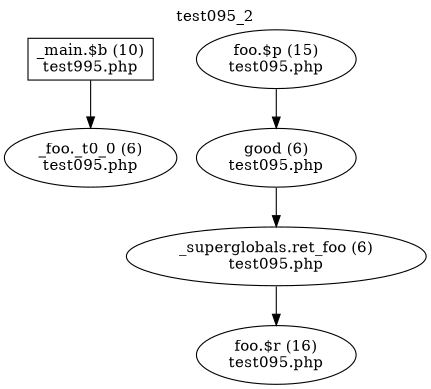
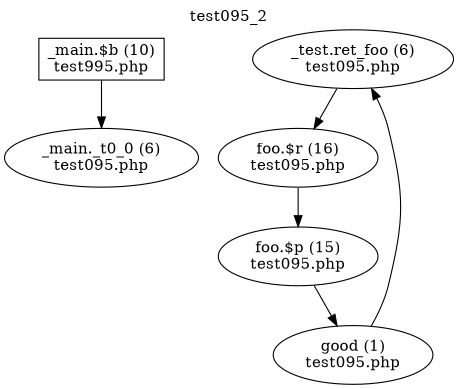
  digraph {
    label=test095_2
    labelloc=t
    node [shape=ellipse]
    n1 [label="_main.$b (10)\ntest995.php" shape=box]
-   n2 [label="_foo._t0_0 (6)\ntest095.php"]
-   n3 [label="_superglobals.ret_foo (6)\ntest095.php"]
+   n2 [label="_main._t0_0 (6)\ntest095.php"]
+   n3 [label="_test.ret_foo (6)\ntest095.php"]
    n4 [label="foo.$r (16)\ntest095.php"]
    n5 [label="foo.$p (15)\ntest095.php"]
-   n6 [label="good (6)\ntest095.php"]
+   n6 [label="good (1)\ntest095.php"]
    n1 -> n2
    n3 -> n4
+   n4 -> n5
    n5 -> n6
    n6 -> n3
  }
